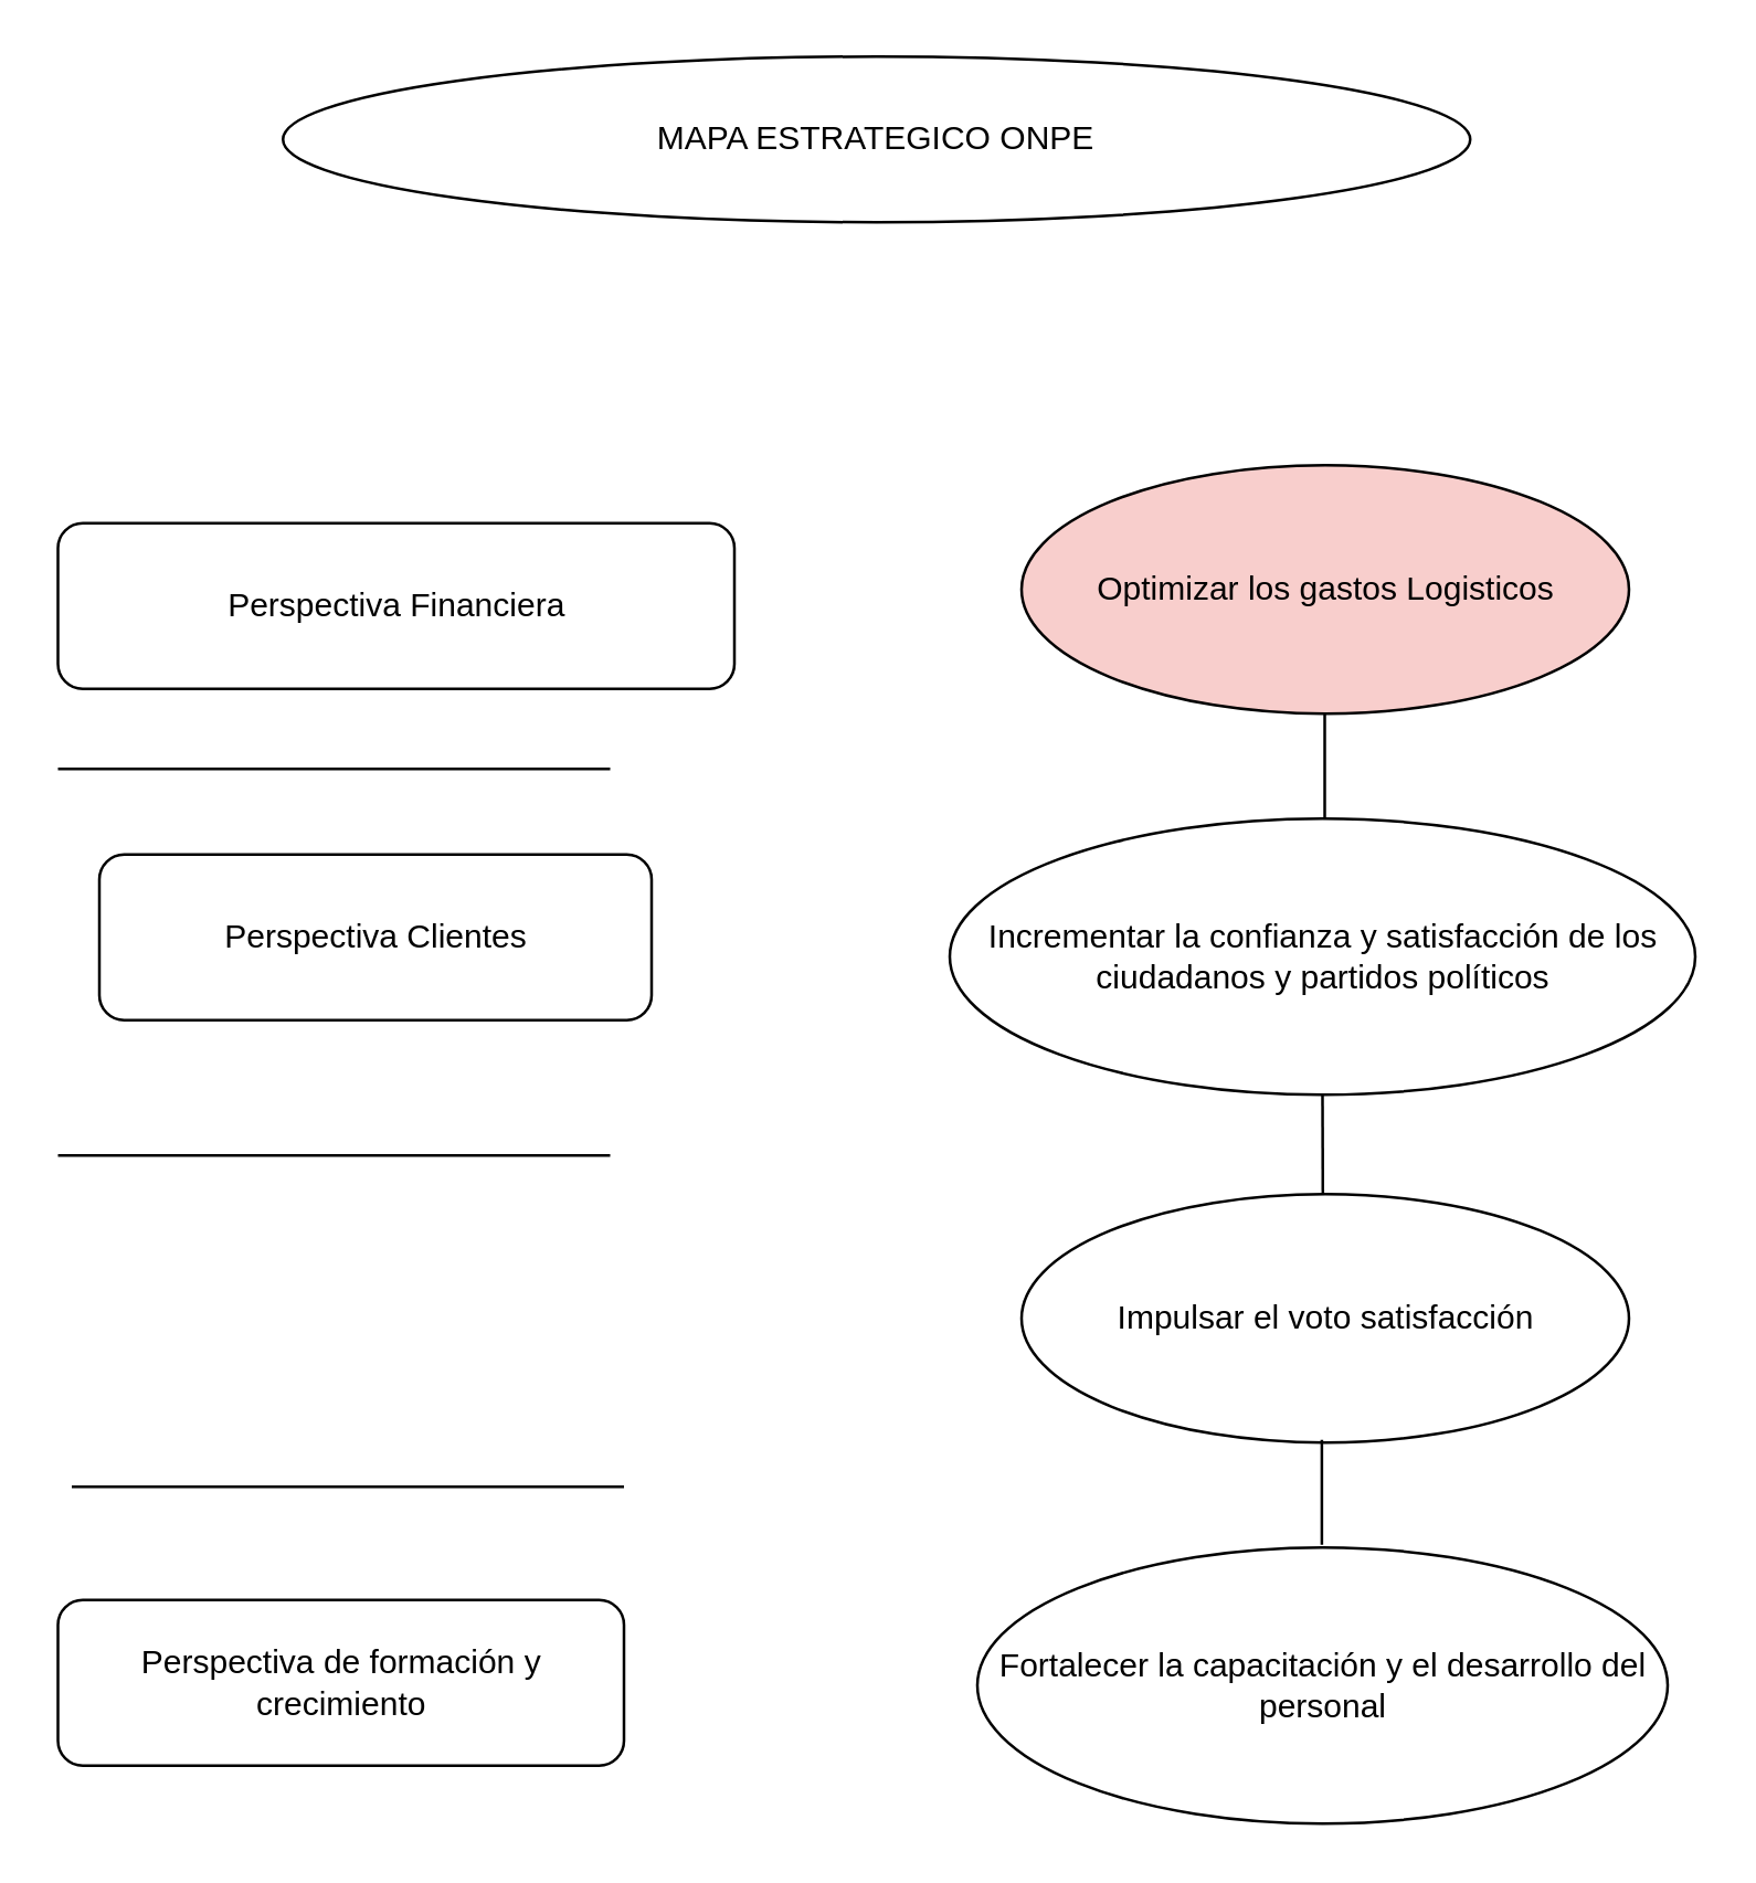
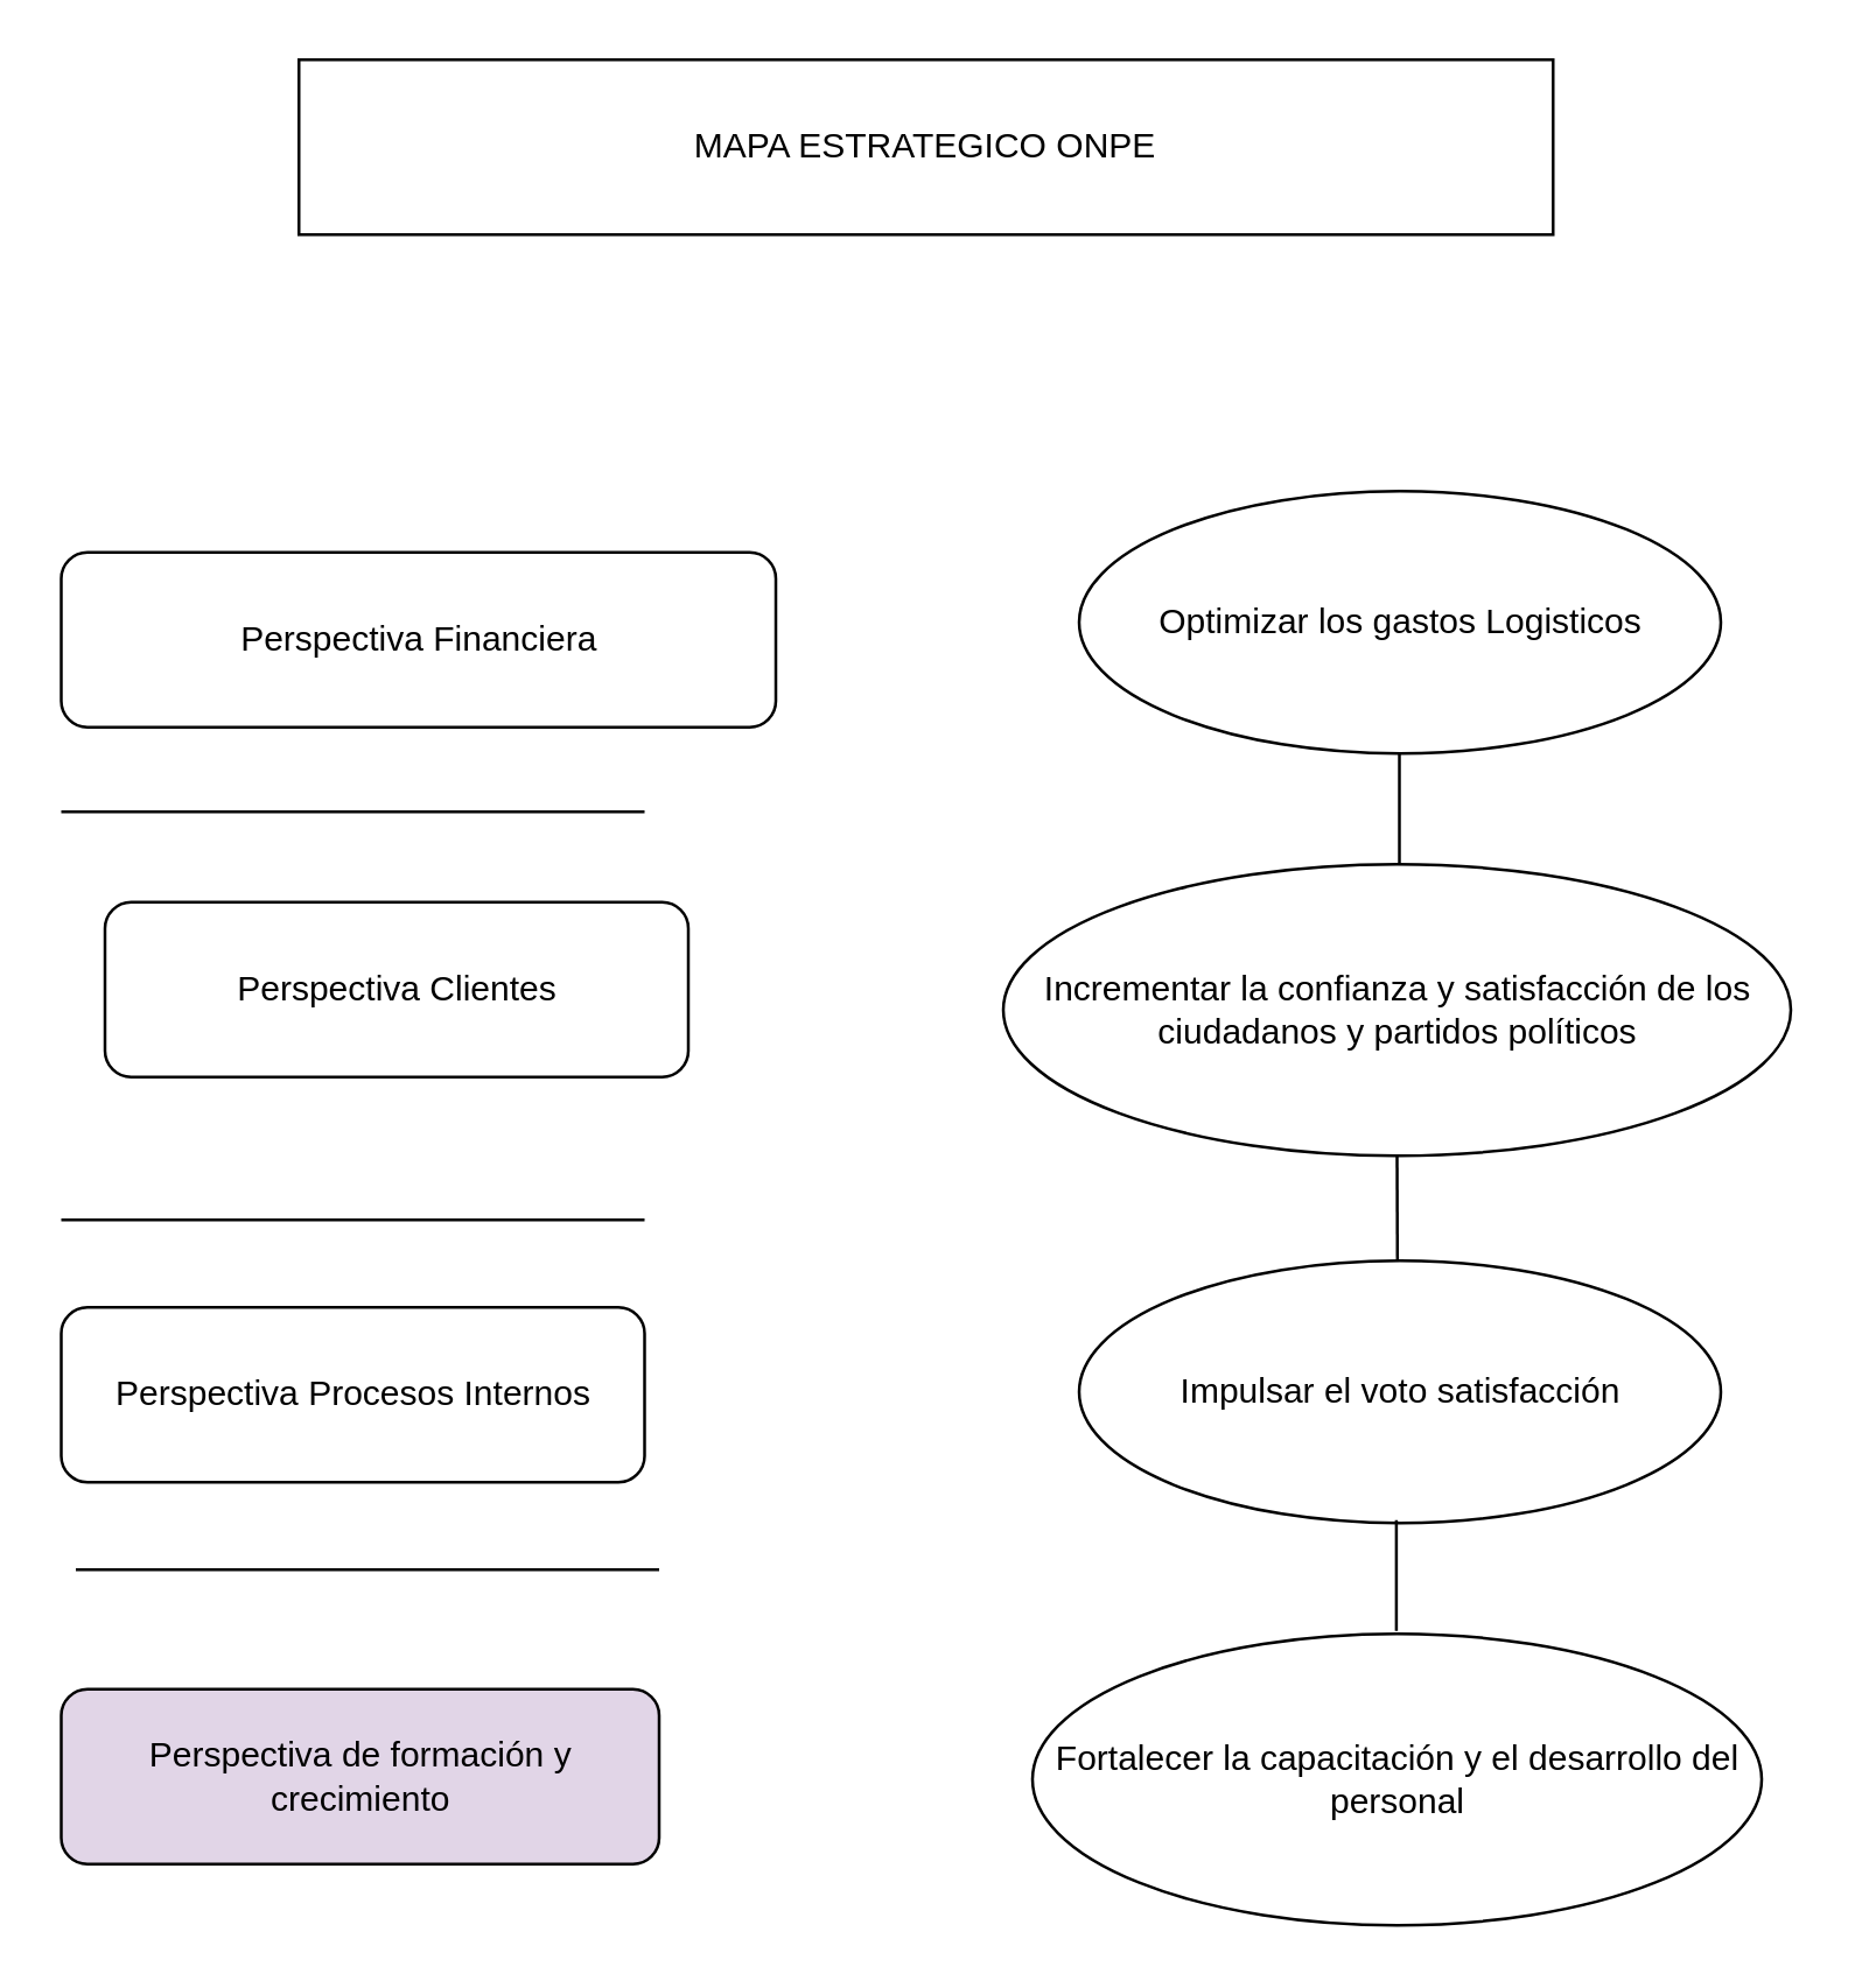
  <mxCell id="0" />
  <mxCell id="1" parent="0" />
  <mxCell id="2" value="Perspectiva Financiera" style="rounded=1;whiteSpace=wrap;html=1;" vertex="1" parent="1"><mxGeometry x="20.5" y="189" width="245" height="60" as="geometry" /></mxCell>
  <mxCell id="3" value="Perspectiva Clientes" style="rounded=1;whiteSpace=wrap;html=1;" vertex="1" parent="1"><mxGeometry x="35.5" y="309" width="200" height="60" as="geometry" /></mxCell>
- <mxCell id="5" value="Perspectiva de formación y crecimiento" style="rounded=1;whiteSpace=wrap;html=1;" vertex="1" parent="1"><mxGeometry x="20.5" y="579" width="205" height="60" as="geometry" /></mxCell>
- <mxCell id="6" value="Optimizar los gastos Logisticos" style="ellipse;whiteSpace=wrap;html=1;fillColor=#f8cecc;" vertex="1" parent="1"><mxGeometry x="369.5" y="168" width="220" height="90" as="geometry" /></mxCell>
+ <mxCell id="4" value="Perspectiva Procesos Internos" style="rounded=1;whiteSpace=wrap;html=1;" vertex="1" parent="1"><mxGeometry x="20.5" y="448" width="200" height="60" as="geometry" /></mxCell>
+ <mxCell id="5" value="Perspectiva de formación y crecimiento" style="rounded=1;whiteSpace=wrap;html=1;fillColor=#e1d5e7;" vertex="1" parent="1"><mxGeometry x="20.5" y="579" width="205" height="60" as="geometry" /></mxCell>
+ <mxCell id="6" value="Optimizar los gastos Logisticos" style="ellipse;whiteSpace=wrap;html=1;" vertex="1" parent="1"><mxGeometry x="369.5" y="168" width="220" height="90" as="geometry" /></mxCell>
  <mxCell id="7" value="Incrementar la confianza y satisfacción de los ciudadanos y partidos políticos" style="ellipse;whiteSpace=wrap;html=1;" vertex="1" parent="1"><mxGeometry x="343.5" y="296" width="270" height="100" as="geometry" /></mxCell>
  <mxCell id="8" value="Impulsar el voto satisfacción" style="ellipse;whiteSpace=wrap;html=1;" vertex="1" parent="1"><mxGeometry x="369.5" y="432" width="220" height="90" as="geometry" /></mxCell>
  <mxCell id="9" value="Fortalecer la capacitación y el desarrollo del personal" style="ellipse;whiteSpace=wrap;html=1;" vertex="1" parent="1"><mxGeometry x="353.5" y="560" width="250" height="100" as="geometry" /></mxCell>
  <mxCell id="10" value="" style="endArrow=none;html=1;rounded=0;" edge="1" parent="1"><mxGeometry width="50" height="50" relative="1" as="geometry"><mxPoint x="20.5" y="278" as="sourcePoint" /><mxPoint x="220.5" y="278" as="targetPoint" /></mxGeometry></mxCell>
  <mxCell id="11" value="" style="endArrow=none;html=1;rounded=0;" edge="1" parent="1"><mxGeometry width="50" height="50" relative="1" as="geometry"><mxPoint x="20.5" y="418" as="sourcePoint" /><mxPoint x="220.5" y="418" as="targetPoint" /></mxGeometry></mxCell>
  <mxCell id="12" value="" style="endArrow=none;html=1;rounded=0;" edge="1" parent="1"><mxGeometry width="50" height="50" relative="1" as="geometry"><mxPoint x="25.5" y="538" as="sourcePoint" /><mxPoint x="225.5" y="538" as="targetPoint" /></mxGeometry></mxCell>
  <mxCell id="13" value="" style="endArrow=none;html=1;rounded=0;" edge="1" parent="1"><mxGeometry width="50" height="50" relative="1" as="geometry"><mxPoint x="479.3" y="296" as="sourcePoint" /><mxPoint x="479.3" y="258" as="targetPoint" /></mxGeometry></mxCell>
  <mxCell id="14" value="" style="endArrow=none;html=1;rounded=0;" edge="1" parent="1"><mxGeometry width="50" height="50" relative="1" as="geometry"><mxPoint x="478.26" y="559" as="sourcePoint" /><mxPoint x="478.26" y="521" as="targetPoint" /></mxGeometry></mxCell>
  <mxCell id="15" value="" style="endArrow=none;html=1;rounded=0;entryX=0.5;entryY=1;entryDx=0;entryDy=0;exitX=0.496;exitY=0.003;exitDx=0;exitDy=0;exitPerimeter=0;" edge="1" parent="1" source="8" target="7"><mxGeometry width="50" height="50" relative="1" as="geometry"><mxPoint x="478.26" y="433" as="sourcePoint" /><mxPoint x="478.26" y="395" as="targetPoint" /></mxGeometry></mxCell>
- <mxCell id="16" value="MAPA ESTRATEGICO ONPE" style="ellipse;whiteSpace=wrap;html=1;" vertex="1" parent="1"><mxGeometry x="102" y="20" width="430" height="60" as="geometry" /></mxCell>
+ <mxCell id="16" value="MAPA ESTRATEGICO ONPE" style="rounded=0;whiteSpace=wrap;html=1;" vertex="1" parent="1"><mxGeometry x="102" y="20" width="430" height="60" as="geometry" /></mxCell>
